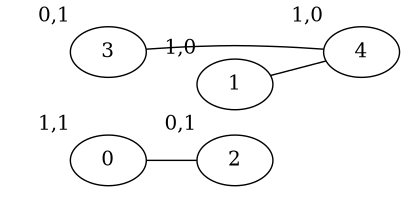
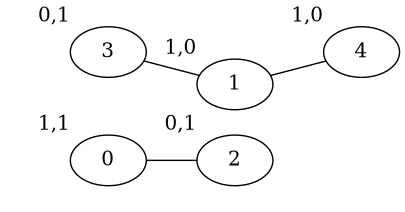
  graph {
    rankdir=LR
    node [xlabel="0,1"]
    0 [xlabel="1,1"]
    2
    4 [xlabel="1,0"]
    3
    1 [xlabel="1,0"]
    0 -- 2
-   3 -- 4
+   3 -- 1
    1 -- 4
  }
